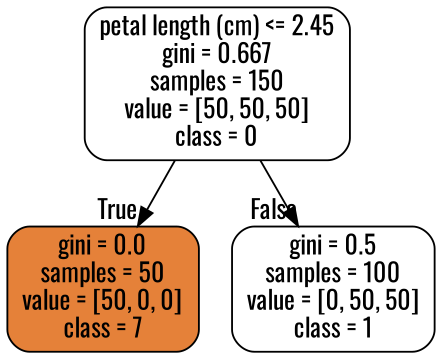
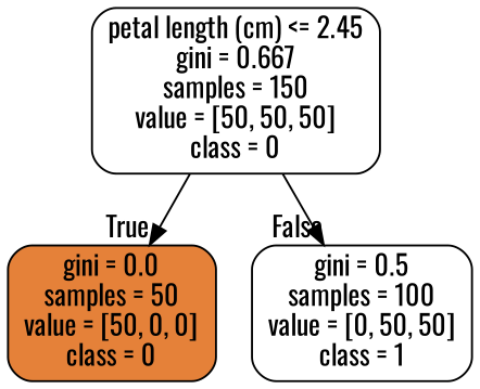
  digraph {
    fontname=Oswald
    node [color=black fillcolor="#ffffff" fontname=Oswald shape=box style="filled, rounded"]
    edge [fontname=Oswald labeldistance=2.5]
    n1 [label="petal length (cm) <= 2.45\ngini = 0.667\nsamples = 150\nvalue = [50, 50, 50]\nclass = 0"]
-   n2 [fillcolor="#e58139" label="gini = 0.0\nsamples = 50\nvalue = [50, 0, 0]\nclass = 7"]
+   n2 [fillcolor="#e58139" label="gini = 0.0\nsamples = 50\nvalue = [50, 0, 0]\nclass = 0"]
    n3 [label="gini = 0.5\nsamples = 100\nvalue = [0, 50, 50]\nclass = 1"]
    n1 -> n2 [headlabel=True labelangle=45]
    n1 -> n3 [headlabel=False labelangle=-45]
  }
